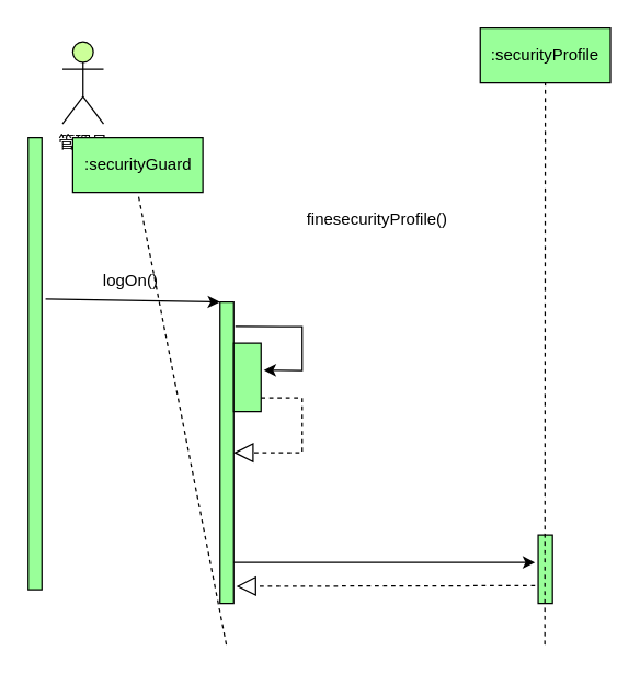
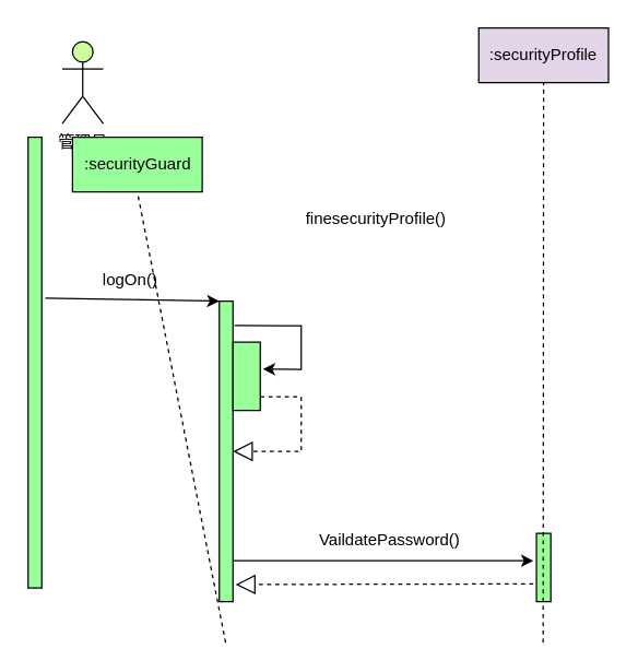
  <mxCell id="0" />
  <mxCell id="1" parent="0" />
  <mxCell id="2" value="" style="rounded=0;whiteSpace=wrap;html=1;fillColor=#99FF99;" vertex="1" parent="1"><mxGeometry x="392.25" y="390" width="10.5" height="50" as="geometry" /></mxCell>
  <mxCell id="3" value="管理員" style="shape=umlActor;verticalLabelPosition=bottom;verticalAlign=top;html=1;outlineConnect=0;fillColor=#CCFF99;" vertex="1" parent="1"><mxGeometry x="45" y="30" width="30" height="60" as="geometry" /></mxCell>
  <mxCell id="4" value="" style="rounded=0;whiteSpace=wrap;html=1;fillColor=#99FF99;" vertex="1" parent="1"><mxGeometry x="20" y="100" width="10" height="330" as="geometry" /></mxCell>
  <mxCell id="5" value="" style="rounded=0;whiteSpace=wrap;html=1;fillColor=#99FF99;" vertex="1" parent="1"><mxGeometry x="160" y="220" width="10" height="220" as="geometry" /></mxCell>
  <mxCell id="6" value="" style="endArrow=classic;html=1;rounded=0;exitX=1.267;exitY=0.357;exitDx=0;exitDy=0;exitPerimeter=0;" edge="1" parent="1" source="4"><mxGeometry width="50" height="50" relative="1" as="geometry"><mxPoint x="120" y="270" as="sourcePoint" /><mxPoint x="160" y="220" as="targetPoint" /></mxGeometry></mxCell>
  <mxCell id="7" value=":securityGuard" style="rounded=0;whiteSpace=wrap;html=1;fillColor=#99FF99;" vertex="1" parent="1"><mxGeometry x="52.5" y="100" width="95" height="40" as="geometry" /></mxCell>
  <mxCell id="8" value="" style="endArrow=none;dashed=1;html=1;rounded=0;entryX=0.5;entryY=1;entryDx=0;entryDy=0;" edge="1" parent="1" target="7"><mxGeometry width="50" height="50" relative="1" as="geometry"><mxPoint x="164.63" y="470" as="sourcePoint" /><mxPoint x="164.63" y="330" as="targetPoint" /></mxGeometry></mxCell>
  <mxCell id="9" value="" style="rounded=0;whiteSpace=wrap;html=1;fillColor=#99FF99;" vertex="1" parent="1"><mxGeometry x="170" y="250" width="20" height="50" as="geometry" /></mxCell>
  <mxCell id="10" value="" style="endArrow=classic;html=1;rounded=0;exitX=1.119;exitY=0.081;exitDx=0;exitDy=0;exitPerimeter=0;entryX=1.096;entryY=0.394;entryDx=0;entryDy=0;entryPerimeter=0;" edge="1" parent="1" source="5" target="9"><mxGeometry width="50" height="50" relative="1" as="geometry"><mxPoint x="190" y="230" as="sourcePoint" /><mxPoint x="220" y="280" as="targetPoint" /><Array as="points"><mxPoint x="220" y="238" /><mxPoint x="220" y="270" /></Array></mxGeometry></mxCell>
- <mxCell id="11" value=":securityProfile" style="rounded=0;whiteSpace=wrap;html=1;fillColor=#99FF99;" vertex="1" parent="1"><mxGeometry x="350" y="20" width="95" height="40" as="geometry" /></mxCell>
+ <mxCell id="11" value=":securityProfile" style="rounded=0;whiteSpace=wrap;html=1;fillColor=#e1d5e7;" vertex="1" parent="1"><mxGeometry x="350" y="20" width="95" height="40" as="geometry" /></mxCell>
  <mxCell id="12" value="finesecurityProfile()" style="text;strokeColor=none;align=center;fillColor=none;html=1;verticalAlign=middle;whiteSpace=wrap;rounded=0;" vertex="1" parent="1"><mxGeometry x="220" y="145" width="110" height="30" as="geometry" /></mxCell>
  <mxCell id="13" value="" style="endArrow=none;dashed=1;html=1;rounded=0;entryX=0.5;entryY=1;entryDx=0;entryDy=0;movable=0;resizable=0;rotatable=0;deletable=0;editable=0;locked=1;connectable=0;" edge="1" parent="1"><mxGeometry width="50" height="50" relative="1" as="geometry"><mxPoint x="397.13" y="470" as="sourcePoint" /><mxPoint x="397.5" y="60" as="targetPoint" /></mxGeometry></mxCell>
  <mxCell id="14" value="" style="endArrow=classic;html=1;rounded=0;" edge="1" parent="1"><mxGeometry width="50" height="50" relative="1" as="geometry"><mxPoint x="170" y="410" as="sourcePoint" /><mxPoint x="390" y="410" as="targetPoint" /></mxGeometry></mxCell>
+ <mxCell id="15" value="VaildatePassword()" style="text;strokeColor=none;align=center;fillColor=none;html=1;verticalAlign=middle;whiteSpace=wrap;rounded=0;" vertex="1" parent="1"><mxGeometry x="230" y="380" width="110" height="30" as="geometry" /></mxCell>
  <mxCell id="16" value="" style="endArrow=block;dashed=1;endFill=0;endSize=12;html=1;rounded=0;entryX=1;entryY=0.5;entryDx=0;entryDy=0;" edge="1" parent="1" target="5"><mxGeometry width="160" relative="1" as="geometry"><mxPoint x="190" y="290" as="sourcePoint" /><mxPoint x="220" y="360" as="targetPoint" /><Array as="points"><mxPoint x="220" y="290" /><mxPoint x="220" y="330" /></Array></mxGeometry></mxCell>
  <mxCell id="17" value="" style="endArrow=block;dashed=1;endFill=0;endSize=12;html=1;rounded=0;entryX=1.193;entryY=0.943;entryDx=0;entryDy=0;entryPerimeter=0;" edge="1" parent="1" target="5"><mxGeometry width="160" relative="1" as="geometry"><mxPoint x="390" y="427" as="sourcePoint" /><mxPoint x="340" y="290" as="targetPoint" /></mxGeometry></mxCell>
  <mxCell id="18" value="logOn()" style="text;strokeColor=none;align=center;fillColor=none;html=1;verticalAlign=middle;whiteSpace=wrap;rounded=0;" vertex="1" parent="1"><mxGeometry x="40" y="190" width="110" height="30" as="geometry" /></mxCell>
